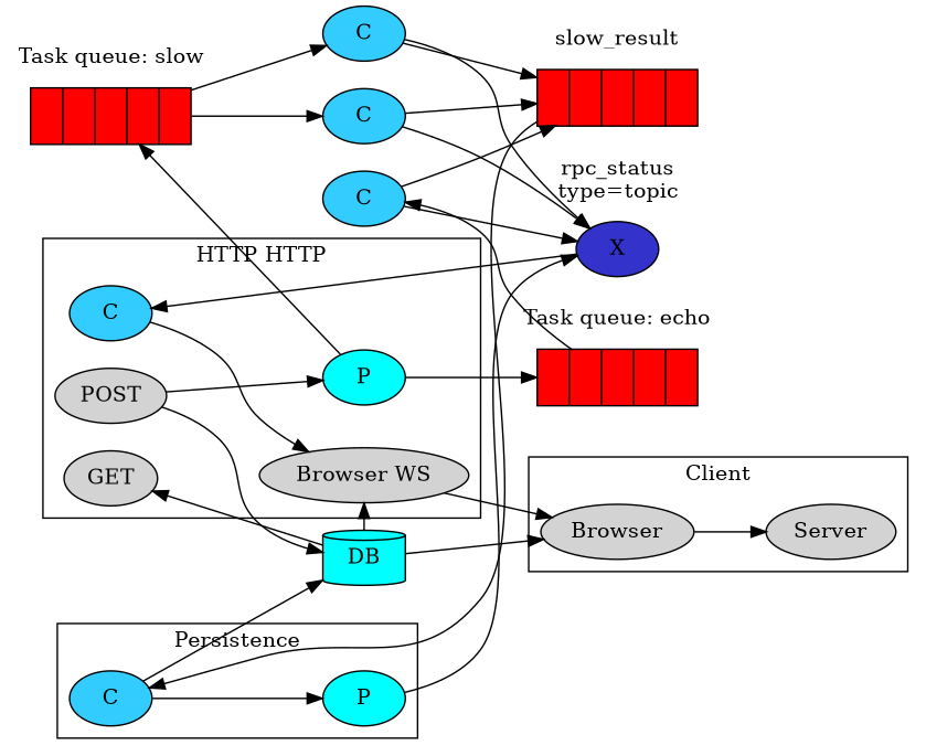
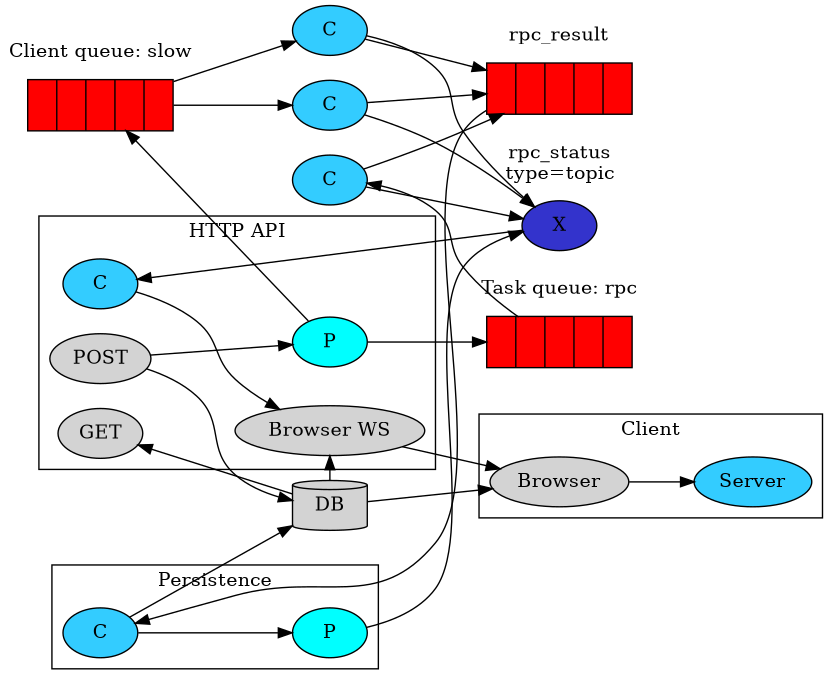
  digraph {
    bgcolor=white
    rankdir=LR
    node [style=filled]
-   n1 [label=Server]
+   n1 [label=Server fillcolor="#33ccff"]
    n2 [label=Browser]
    n3 [label=POST]
    n4 [fillcolor="#00ffff" label=P]
    n5 [label="Browser WS"]
    n6 [label=GET]
    n7 [fillcolor="#33ccff" label=C]
    n8 [fillcolor=red label="{||||}" shape=record]
    n9 [fillcolor="#33ccff" label=C]
    n10 [fillcolor="#00ffff" label=P]
    n11 [fillcolor=red label="{||||}" shape=record]
    n12 [fillcolor=red label="{||||}" shape=record]
    n13 [fillcolor="#3333CC" label=X]
-   n14 [label=DB shape=cylinder fillcolor="#00ffff"]
+   n14 [label=DB shape=cylinder]
    n15 [fillcolor="#33ccff" label=C]
    n16 [fillcolor="#33ccff" label=C]
    n17 [fillcolor="#33ccff" label=C]
    subgraph cluster_1 {
      label=Client
      n1
      n2
    }
    subgraph cluster_2 {
-     label="HTTP HTTP"
+     label="HTTP API"
      n3
      n4
      n5
      n6
      n7
    }
    subgraph cluster_3 {
      color=transparent
-     label=slow_result
+     label=rpc_result
      n8
    }
    subgraph cluster_4 {
      label=Persistence
      n9
      n10
    }
    subgraph cluster_5 {
      color=transparent
-     label="Task queue: slow"
+     label="Client queue: slow"
      n11
    }
    subgraph cluster_6 {
      color=transparent
-     label="Task queue: echo"
+     label="Task queue: rpc"
      n12
    }
    subgraph cluster_7 {
      color=transparent
      label="rpc_status\ntype=topic"
      n13
    }
    n2 -> n1
    n3 -> n4
    n3 -> n14
    n4 -> n11
    n4 -> n12
    n5 -> n2
    n7 -> n5
    n8 -> n9
    n9 -> n10
    n9 -> n14
    n10 -> n13
    n11 -> n15
    n11 -> n16
    n12 -> n17
    n13 -> n7
    n14 -> n2
    n14 -> n5
    n14 -> n6
    n15 -> n8
    n15 -> n13
    n16 -> n8
    n16 -> n13
    n17 -> n8
    n17 -> n13
  }
